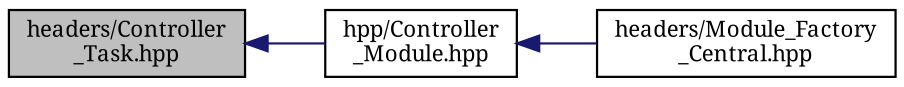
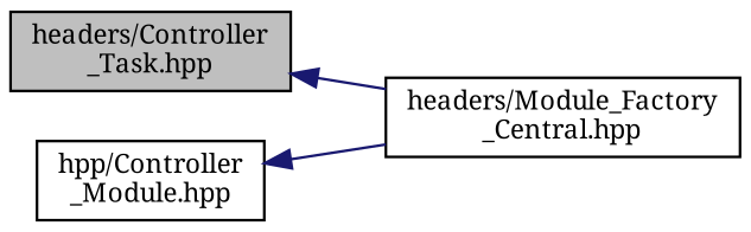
  digraph {
    fontname="Noto Serif"
    rankdir=LR
    node [color=black fillcolor=white fontname="Noto Serif" fontsize=10 shape=record style=filled]
    edge [color=midnightblue dir=back fontname="Noto Serif" fontsize=10 labelfontname=Helvetica labelfontsize=10 style=solid]
    n1 [fillcolor=grey75 fontcolor=black height=0.2 label="headers/Controller\l_Task.hpp" width=0.4]
    n2 [height=0.2 label="hpp/Controller\l_Module.hpp" width=0.4]
    n3 [height=0.2 label="headers/Module_Factory\l_Central.hpp" width=0.4]
-   n1 -> n2
+   n1 -> n3
    n2 -> n3
  }
